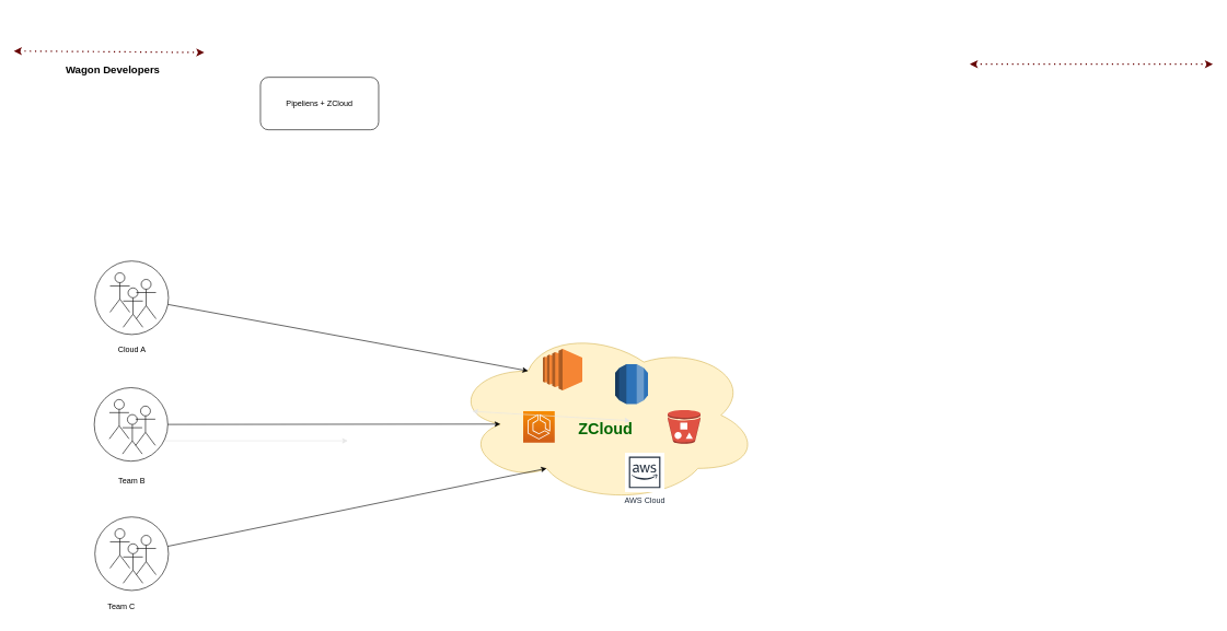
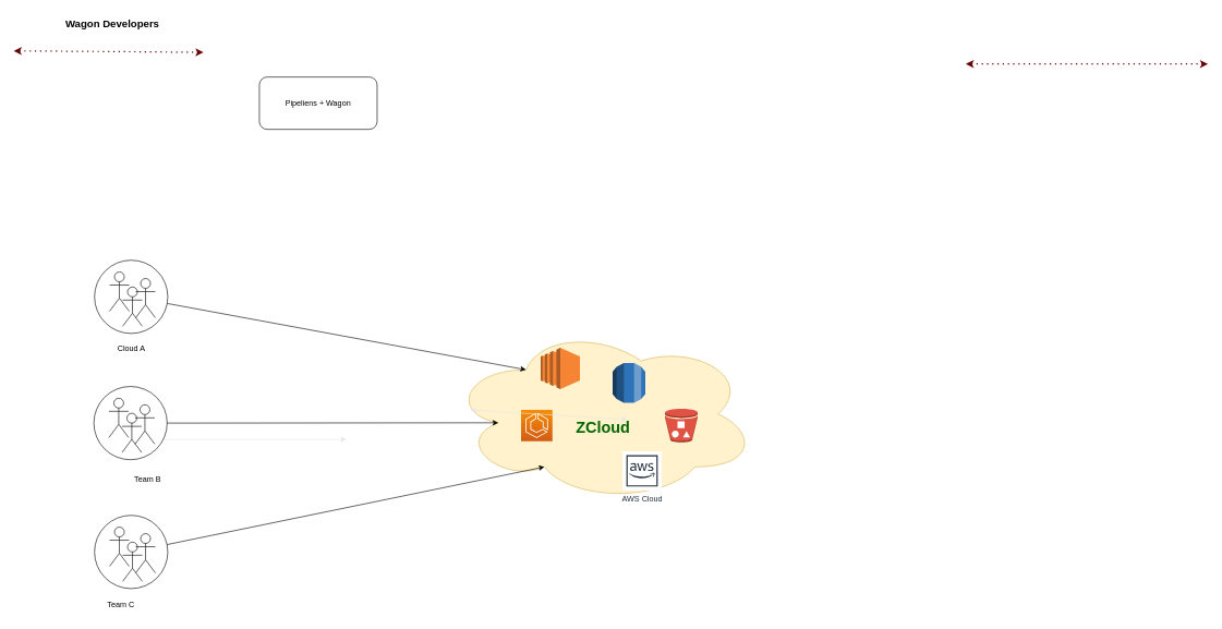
  <mxCell id="0" />
  <mxCell id="1" parent="0" />
  <mxCell id="2" style="edgeStyle=none;rounded=0;orthogonalLoop=1;jettySize=auto;html=1;entryX=0;entryY=0.5;entryDx=0;entryDy=0;fontSize=24;fontColor=#006600;startArrow=classic;startFill=1;strokeColor=#E6E6E6;" edge="1" parent="1"><mxGeometry relative="1" as="geometry"><mxPoint x="529" y="671" as="targetPoint" /><mxPoint x="206" y="671" as="sourcePoint" /></mxGeometry></mxCell>
  <mxCell id="3" value="" style="endArrow=classic;dashed=1;html=1;dashPattern=1 3;strokeWidth=2;rounded=0;startArrow=classic;startFill=1;endFill=1;strokeColor=#660000;" edge="1" parent="1"><mxGeometry width="50" height="50" relative="1" as="geometry"><mxPoint x="1476" y="97" as="sourcePoint" /><mxPoint x="1846" y="97" as="targetPoint" /></mxGeometry></mxCell>
  <mxCell id="4" value="" style="endArrow=classic;dashed=1;html=1;dashPattern=1 3;strokeWidth=2;rounded=0;startArrow=classic;startFill=1;endFill=1;strokeColor=#660000;" edge="1" parent="1"><mxGeometry width="50" height="50" relative="1" as="geometry"><mxPoint x="20.5" y="77" as="sourcePoint" /><mxPoint x="310.5" y="79.25" as="targetPoint" /></mxGeometry></mxCell>
- <mxCell id="5" value="Wagon Developers" style="text;html=1;align=center;verticalAlign=middle;resizable=0;points=[];autosize=1;strokeColor=none;fillColor=none;fontSize=16;fontStyle=1" vertex="1" parent="1"><mxGeometry x="86" y="90" width="170" height="30" as="geometry" /></mxCell>
+ <mxCell id="5" value="Wagon Developers" style="text;html=1;align=center;verticalAlign=middle;resizable=0;points=[];autosize=1;strokeColor=none;fillColor=none;fontSize=16;fontStyle=1" vertex="1" parent="1"><mxGeometry x="86" y="20" width="170" height="30" as="geometry" /></mxCell>
  <mxCell id="6" value="" style="group" vertex="1" connectable="0" parent="1"><mxGeometry x="686" y="497" width="470" height="270" as="geometry" /></mxCell>
  <mxCell id="7" value="" style="ellipse;shape=cloud;whiteSpace=wrap;html=1;fillColor=#fff2cc;strokeColor=#d6b656;" vertex="1" parent="6"><mxGeometry width="470" height="270" as="geometry" /></mxCell>
  <mxCell id="8" value="" style="group" vertex="1" connectable="0" parent="6"><mxGeometry x="110" y="34" width="270" height="218" as="geometry" /></mxCell>
  <mxCell id="9" value="ZCloud" style="text;html=1;align=center;verticalAlign=middle;resizable=0;points=[];autosize=1;strokeColor=none;fillColor=none;fontSize=24;fontStyle=1;fontColor=#006600;" vertex="1" parent="8"><mxGeometry x="70" y="102.75" width="110" height="40" as="geometry" /></mxCell>
  <mxCell id="10" value="" style="sketch=0;points=[[0,0,0],[0.25,0,0],[0.5,0,0],[0.75,0,0],[1,0,0],[0,1,0],[0.25,1,0],[0.5,1,0],[0.75,1,0],[1,1,0],[0,0.25,0],[0,0.5,0],[0,0.75,0],[1,0.25,0],[1,0.5,0],[1,0.75,0]];outlineConnect=0;fontColor=#232F3E;gradientColor=#F78E04;gradientDirection=north;fillColor=#D05C17;strokeColor=#ffffff;dashed=0;verticalLabelPosition=bottom;verticalAlign=top;align=center;html=1;fontSize=12;fontStyle=0;aspect=fixed;shape=mxgraph.aws4.resourceIcon;resIcon=mxgraph.aws4.ecs;" vertex="1" parent="8"><mxGeometry y="94.75" width="48" height="48" as="geometry" /></mxCell>
  <mxCell id="11" value="" style="outlineConnect=0;dashed=0;verticalLabelPosition=bottom;verticalAlign=top;align=center;html=1;shape=mxgraph.aws3.bucket_with_objects;fillColor=#E05243;gradientColor=none;" vertex="1" parent="8"><mxGeometry x="220" y="93" width="50" height="51.5" as="geometry" /></mxCell>
  <mxCell id="12" value="" style="outlineConnect=0;dashed=0;verticalLabelPosition=bottom;verticalAlign=top;align=center;html=1;shape=mxgraph.aws3.rds;fillColor=#2E73B8;gradientColor=none;" vertex="1" parent="8"><mxGeometry x="140" y="23" width="50" height="61" as="geometry" /></mxCell>
  <mxCell id="13" value="" style="outlineConnect=0;dashed=0;verticalLabelPosition=bottom;verticalAlign=top;align=center;html=1;shape=mxgraph.aws3.ec2;fillColor=#F58534;gradientColor=none;" vertex="1" parent="8"><mxGeometry x="30" width="60" height="63" as="geometry" /></mxCell>
  <mxCell id="14" value="AWS Cloud" style="sketch=0;outlineConnect=0;fontColor=#232F3E;gradientColor=none;strokeColor=#232F3E;fillColor=#ffffff;dashed=0;verticalLabelPosition=bottom;verticalAlign=top;align=center;html=1;fontSize=12;fontStyle=0;aspect=fixed;shape=mxgraph.aws4.resourceIcon;resIcon=mxgraph.aws4.aws_cloud;" vertex="1" parent="8"><mxGeometry x="155" y="158" width="60" height="60" as="geometry" /></mxCell>
  <mxCell id="15" style="edgeStyle=none;rounded=0;orthogonalLoop=1;jettySize=auto;html=1;entryX=0.07;entryY=0.478;entryDx=0;entryDy=0;entryPerimeter=0;fontSize=24;fontColor=#006600;startArrow=classic;startFill=1;strokeColor=#E6E6E6;" edge="1" parent="8" target="7"><mxGeometry relative="1" as="geometry"><mxPoint x="163" y="109.25" as="sourcePoint" /></mxGeometry></mxCell>
- <mxCell id="16" value="Pipeliens + ZCloud" style="rounded=1;whiteSpace=wrap;html=1;" vertex="1" parent="1"><mxGeometry x="396" y="117" width="180" height="80" as="geometry" /></mxCell>
+ <mxCell id="16" value="Pipeliens + Wagon" style="rounded=1;whiteSpace=wrap;html=1;" vertex="1" parent="1"><mxGeometry x="396" y="117" width="180" height="80" as="geometry" /></mxCell>
  <mxCell id="17" value="" style="group" vertex="1" connectable="0" parent="1"><mxGeometry x="144" y="397" width="112" height="112" as="geometry" /></mxCell>
  <mxCell id="18" value="" style="ellipse;whiteSpace=wrap;html=1;aspect=fixed;" vertex="1" parent="17"><mxGeometry width="112" height="112" as="geometry" /></mxCell>
  <mxCell id="19" value="" style="shape=umlActor;verticalLabelPosition=bottom;verticalAlign=top;html=1;outlineConnect=0;" vertex="1" parent="17"><mxGeometry x="23" y="18" width="30" height="60" as="geometry" /></mxCell>
  <mxCell id="20" value="" style="shape=umlActor;verticalLabelPosition=bottom;verticalAlign=top;html=1;outlineConnect=0;" vertex="1" parent="17"><mxGeometry x="43" y="41" width="30" height="60" as="geometry" /></mxCell>
  <mxCell id="21" value="" style="shape=umlActor;verticalLabelPosition=bottom;verticalAlign=top;html=1;outlineConnect=0;" vertex="1" parent="17"><mxGeometry x="63" y="28" width="30" height="60" as="geometry" /></mxCell>
  <mxCell id="22" value="" style="group" vertex="1" connectable="0" parent="1"><mxGeometry x="143" y="590" width="112" height="112" as="geometry" /></mxCell>
  <mxCell id="23" value="" style="ellipse;whiteSpace=wrap;html=1;aspect=fixed;" vertex="1" parent="22"><mxGeometry width="112" height="112" as="geometry" /></mxCell>
  <mxCell id="24" value="" style="shape=umlActor;verticalLabelPosition=bottom;verticalAlign=top;html=1;outlineConnect=0;" vertex="1" parent="22"><mxGeometry x="23" y="18" width="30" height="60" as="geometry" /></mxCell>
  <mxCell id="25" value="" style="shape=umlActor;verticalLabelPosition=bottom;verticalAlign=top;html=1;outlineConnect=0;" vertex="1" parent="22"><mxGeometry x="43" y="41" width="30" height="60" as="geometry" /></mxCell>
  <mxCell id="26" value="" style="shape=umlActor;verticalLabelPosition=bottom;verticalAlign=top;html=1;outlineConnect=0;" vertex="1" parent="22"><mxGeometry x="63" y="28" width="30" height="60" as="geometry" /></mxCell>
  <mxCell id="27" value="" style="group" vertex="1" connectable="0" parent="1"><mxGeometry x="144" y="787" width="112" height="112" as="geometry" /></mxCell>
  <mxCell id="28" value="" style="ellipse;whiteSpace=wrap;html=1;aspect=fixed;" vertex="1" parent="27"><mxGeometry width="112" height="112" as="geometry" /></mxCell>
  <mxCell id="29" value="" style="shape=umlActor;verticalLabelPosition=bottom;verticalAlign=top;html=1;outlineConnect=0;" vertex="1" parent="27"><mxGeometry x="23" y="18" width="30" height="60" as="geometry" /></mxCell>
  <mxCell id="30" value="" style="shape=umlActor;verticalLabelPosition=bottom;verticalAlign=top;html=1;outlineConnect=0;" vertex="1" parent="27"><mxGeometry x="43" y="41" width="30" height="60" as="geometry" /></mxCell>
  <mxCell id="31" value="" style="shape=umlActor;verticalLabelPosition=bottom;verticalAlign=top;html=1;outlineConnect=0;" vertex="1" parent="27"><mxGeometry x="63" y="28" width="30" height="60" as="geometry" /></mxCell>
  <mxCell id="32" value="Cloud A" style="text;html=1;align=center;verticalAlign=middle;resizable=0;points=[];autosize=1;strokeColor=none;fillColor=none;" vertex="1" parent="1"><mxGeometry x="170" y="517" width="60" height="30" as="geometry" /></mxCell>
- <mxCell id="33" value="Team B" style="text;html=1;align=center;verticalAlign=middle;resizable=0;points=[];autosize=1;strokeColor=none;fillColor=none;" vertex="1" parent="1"><mxGeometry x="170" y="717" width="60" height="30" as="geometry" /></mxCell>
+ <mxCell id="33" value="Team B" style="text;html=1;align=center;verticalAlign=middle;resizable=0;points=[];autosize=1;strokeColor=none;fillColor=none;" vertex="1" parent="1"><mxGeometry x="195" y="717" width="60" height="30" as="geometry" /></mxCell>
  <mxCell id="34" value="Team C" style="text;html=1;align=center;verticalAlign=middle;resizable=0;points=[];autosize=1;strokeColor=none;fillColor=none;" vertex="1" parent="1"><mxGeometry x="154" y="909" width="60" height="30" as="geometry" /></mxCell>
  <mxCell id="35" style="edgeStyle=none;rounded=0;orthogonalLoop=1;jettySize=auto;html=1;entryX=0.25;entryY=0.25;entryDx=0;entryDy=0;entryPerimeter=0;" edge="1" parent="1" source="18" target="7"><mxGeometry relative="1" as="geometry" /></mxCell>
  <mxCell id="36" style="edgeStyle=none;rounded=0;orthogonalLoop=1;jettySize=auto;html=1;entryX=0.16;entryY=0.55;entryDx=0;entryDy=0;entryPerimeter=0;" edge="1" parent="1" source="23" target="7"><mxGeometry relative="1" as="geometry" /></mxCell>
  <mxCell id="37" style="edgeStyle=none;rounded=0;orthogonalLoop=1;jettySize=auto;html=1;entryX=0.31;entryY=0.8;entryDx=0;entryDy=0;entryPerimeter=0;" edge="1" parent="1" source="28" target="7"><mxGeometry relative="1" as="geometry" /></mxCell>
